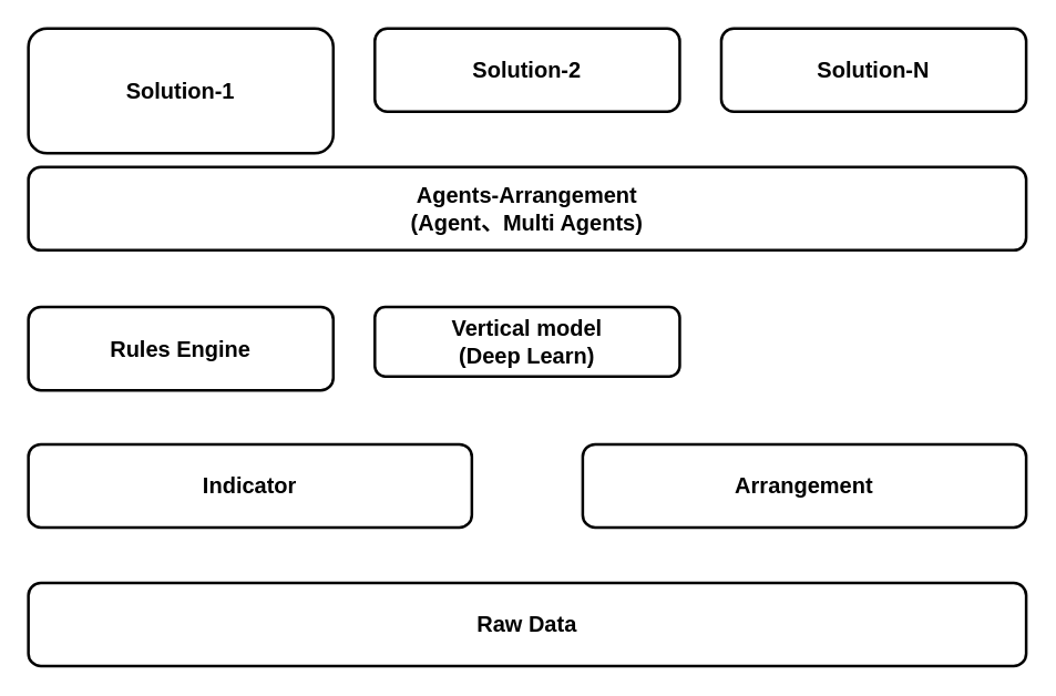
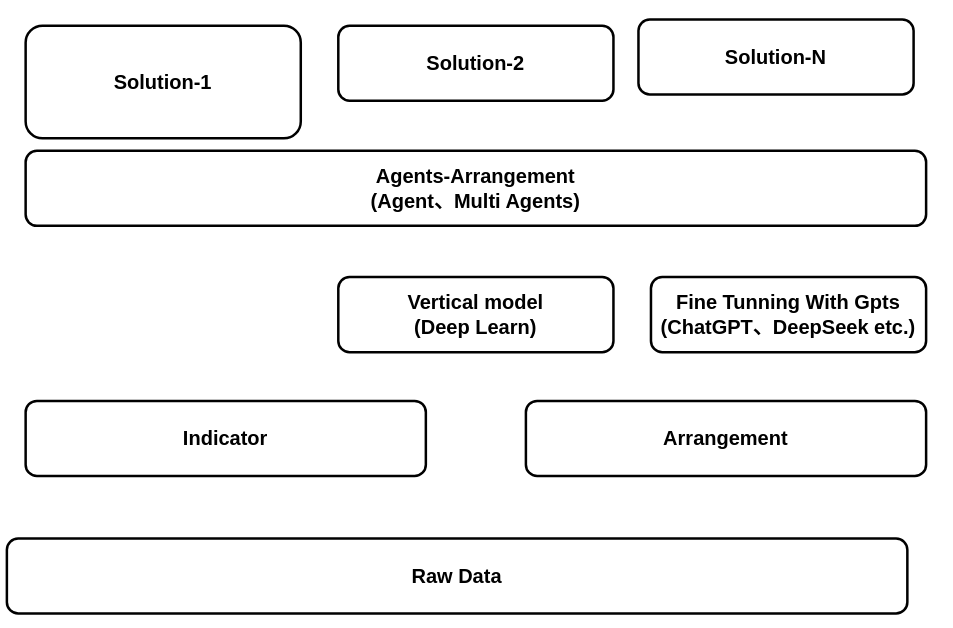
  <mxCell id="0" />
  <mxCell id="1" parent="0" />
- <mxCell id="2" value="Raw Data" style="rounded=1;whiteSpace=wrap;html=1;fontSize=16;fontStyle=1;strokeWidth=2;" vertex="1" parent="1"><mxGeometry x="20" y="420" width="720" height="60" as="geometry" /></mxCell>
+ <mxCell id="2" value="Raw Data" style="rounded=1;whiteSpace=wrap;html=1;fontSize=16;fontStyle=1;strokeWidth=2;" vertex="1" parent="1"><mxGeometry x="5" y="430" width="720" height="60" as="geometry" /></mxCell>
  <mxCell id="3" value="Indicator" style="rounded=1;whiteSpace=wrap;html=1;fontSize=16;fontStyle=1;strokeWidth=2;" vertex="1" parent="1"><mxGeometry x="20" y="320" width="320" height="60" as="geometry" /></mxCell>
  <mxCell id="4" value="Arrangement" style="rounded=1;whiteSpace=wrap;html=1;fontSize=16;fontStyle=1;strokeWidth=2;" vertex="1" parent="1"><mxGeometry x="420" y="320" width="320" height="60" as="geometry" /></mxCell>
- <mxCell id="5" value="Rules Engine" style="rounded=1;whiteSpace=wrap;html=1;strokeWidth=2;fontSize=16;fontStyle=1" vertex="1" parent="1"><mxGeometry x="20" y="221" width="220" height="60" as="geometry" /></mxCell>
- <mxCell id="6" value="&lt;div&gt;Vertical model&lt;/div&gt;&lt;div&gt;(Deep Learn)&lt;/div&gt;" style="rounded=1;whiteSpace=wrap;html=1;strokeWidth=2;fontSize=16;fontStyle=1" vertex="1" parent="1"><mxGeometry x="270" y="221" width="220" height="50" as="geometry" /></mxCell>
+ <mxCell id="6" value="&lt;div&gt;Vertical model&lt;/div&gt;&lt;div&gt;(Deep Learn)&lt;/div&gt;" style="rounded=1;whiteSpace=wrap;html=1;strokeWidth=2;fontSize=16;fontStyle=1" vertex="1" parent="1"><mxGeometry x="270" y="221" width="220" height="60" as="geometry" /></mxCell>
+ <mxCell id="7" value="&lt;div&gt;Fine Tunning With Gpts&lt;/div&gt;&lt;div&gt;(ChatGPT、DeepSeek etc.)&lt;/div&gt;" style="rounded=1;whiteSpace=wrap;html=1;strokeWidth=2;fontSize=16;fontStyle=1" vertex="1" parent="1"><mxGeometry x="520" y="221" width="220" height="60" as="geometry" /></mxCell>
  <mxCell id="8" value="&lt;div&gt;Agents-Arrangement&lt;/div&gt;&lt;div&gt;(Agent、Multi Agents)&lt;/div&gt;" style="rounded=1;whiteSpace=wrap;html=1;fontSize=16;fontStyle=1;strokeWidth=2;" vertex="1" parent="1"><mxGeometry x="20" y="120" width="720" height="60" as="geometry" /></mxCell>
  <mxCell id="9" value="Solution-1" style="rounded=1;whiteSpace=wrap;html=1;strokeWidth=2;fontSize=16;fontStyle=1" vertex="1" parent="1"><mxGeometry x="20" y="20" width="220" height="90" as="geometry" /></mxCell>
  <mxCell id="10" value="Solution-2" style="rounded=1;whiteSpace=wrap;html=1;strokeWidth=2;fontSize=16;fontStyle=1" vertex="1" parent="1"><mxGeometry x="270" y="20" width="220" height="60" as="geometry" /></mxCell>
- <mxCell id="11" value="Solution-N" style="rounded=1;whiteSpace=wrap;html=1;strokeWidth=2;fontSize=16;fontStyle=1" vertex="1" parent="1"><mxGeometry x="520" y="20" width="220" height="60" as="geometry" /></mxCell>
+ <mxCell id="11" value="Solution-N" style="rounded=1;whiteSpace=wrap;html=1;strokeWidth=2;fontSize=16;fontStyle=1" vertex="1" parent="1"><mxGeometry x="510" y="15" width="220" height="60" as="geometry" /></mxCell>
